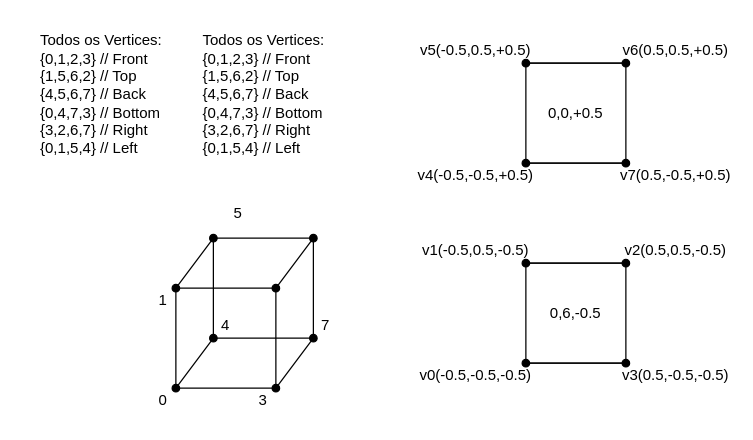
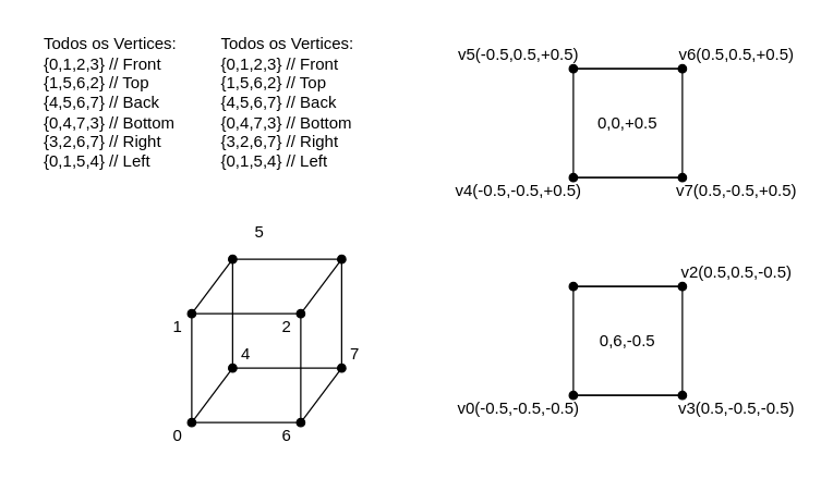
  <mxCell id="0" />
  <mxCell id="1" parent="0" />
  <mxCell id="2" value="" style="whiteSpace=wrap;html=1;aspect=fixed;fillColor=none;" parent="1" vertex="1"><mxGeometry x="170" y="190" width="80" height="80" as="geometry" /></mxCell>
  <mxCell id="3" value="" style="whiteSpace=wrap;html=1;aspect=fixed;fillColor=none;" parent="1" vertex="1"><mxGeometry x="140" y="230" width="80" height="80" as="geometry" /></mxCell>
  <mxCell id="4" value="" style="endArrow=oval;html=1;rounded=0;entryX=0;entryY=0;entryDx=0;entryDy=0;exitX=0;exitY=0;exitDx=0;exitDy=0;startArrow=oval;startFill=1;endFill=1;" parent="1" source="3" target="2" edge="1"><mxGeometry width="50" height="50" relative="1" as="geometry"><mxPoint x="160" y="290" as="sourcePoint" /><mxPoint x="210" y="240" as="targetPoint" /></mxGeometry></mxCell>
  <mxCell id="5" value="" style="endArrow=oval;html=1;rounded=0;entryX=1;entryY=0;entryDx=0;entryDy=0;exitX=1;exitY=0;exitDx=0;exitDy=0;startArrow=oval;startFill=1;endFill=1;" parent="1" source="3" target="2" edge="1"><mxGeometry width="50" height="50" relative="1" as="geometry"><mxPoint x="150" y="240" as="sourcePoint" /><mxPoint x="180" y="200" as="targetPoint" /></mxGeometry></mxCell>
  <mxCell id="6" value="" style="endArrow=oval;html=1;rounded=0;entryX=1;entryY=1;entryDx=0;entryDy=0;exitX=1;exitY=1;exitDx=0;exitDy=0;startArrow=oval;startFill=1;endFill=1;" parent="1" source="3" target="2" edge="1"><mxGeometry width="50" height="50" relative="1" as="geometry"><mxPoint x="230" y="240" as="sourcePoint" /><mxPoint x="260" y="200" as="targetPoint" /></mxGeometry></mxCell>
  <mxCell id="7" value="" style="endArrow=oval;html=1;rounded=0;entryX=1;entryY=1;entryDx=0;entryDy=0;exitX=1;exitY=1;exitDx=0;exitDy=0;startArrow=oval;startFill=1;endFill=1;" parent="1" edge="1"><mxGeometry width="50" height="50" relative="1" as="geometry"><mxPoint x="140" y="310" as="sourcePoint" /><mxPoint x="170" y="270" as="targetPoint" /></mxGeometry></mxCell>
  <mxCell id="8" value="0" style="text;html=1;strokeColor=none;fillColor=none;align=center;verticalAlign=middle;whiteSpace=wrap;rounded=0;" parent="1" vertex="1"><mxGeometry x="120" y="310" width="20" height="20" as="geometry" /></mxCell>
  <mxCell id="9" value="1" style="text;html=1;strokeColor=none;fillColor=none;align=center;verticalAlign=middle;whiteSpace=wrap;rounded=0;" parent="1" vertex="1"><mxGeometry x="120" y="230" width="20" height="20" as="geometry" /></mxCell>
  <mxCell id="10" value="4" style="text;html=1;strokeColor=none;fillColor=none;align=center;verticalAlign=middle;whiteSpace=wrap;rounded=0;" parent="1" vertex="1"><mxGeometry x="170" y="250" width="20" height="20" as="geometry" /></mxCell>
- <mxCell id="12" value="3" style="text;html=1;strokeColor=none;fillColor=none;align=center;verticalAlign=middle;whiteSpace=wrap;rounded=0;" parent="1" vertex="1"><mxGeometry x="200" y="310" width="20" height="20" as="geometry" /></mxCell>
+ <mxCell id="11" value="2" style="text;html=1;strokeColor=none;fillColor=none;align=center;verticalAlign=middle;whiteSpace=wrap;rounded=0;" parent="1" vertex="1"><mxGeometry x="200" y="230" width="20" height="20" as="geometry" /></mxCell>
+ <mxCell id="12" value="6" style="text;html=1;strokeColor=none;fillColor=none;align=center;verticalAlign=middle;whiteSpace=wrap;rounded=0;" parent="1" vertex="1"><mxGeometry x="200" y="310" width="20" height="20" as="geometry" /></mxCell>
  <mxCell id="13" value="5" style="text;html=1;strokeColor=none;fillColor=none;align=center;verticalAlign=middle;whiteSpace=wrap;rounded=0;" parent="1" vertex="1"><mxGeometry x="180" y="160" width="20" height="20" as="geometry" /></mxCell>
  <mxCell id="14" value="7" style="text;html=1;strokeColor=none;fillColor=none;align=center;verticalAlign=middle;whiteSpace=wrap;rounded=0;" parent="1" vertex="1"><mxGeometry x="250" y="250" width="20" height="20" as="geometry" /></mxCell>
  <mxCell id="15" value="" style="whiteSpace=wrap;html=1;aspect=fixed;fillColor=none;rounded=0;glass=0;" vertex="1" parent="1"><mxGeometry x="420" y="210" width="80" height="80" as="geometry" /></mxCell>
  <mxCell id="16" value="0,6,-0.5" style="text;html=1;strokeColor=none;fillColor=none;align=center;verticalAlign=middle;whiteSpace=wrap;rounded=0;" vertex="1" parent="1"><mxGeometry x="430" y="235" width="60" height="30" as="geometry" /></mxCell>
- <mxCell id="17" value="v1(-0.5,0.5,-0.5)" style="text;html=1;strokeColor=none;fillColor=none;align=center;verticalAlign=middle;whiteSpace=wrap;rounded=0;" vertex="1" parent="1"><mxGeometry x="340" y="190" width="80" height="20" as="geometry" /></mxCell>
  <mxCell id="18" value="v0(-0.5,-0.5,-0.5)" style="text;html=1;strokeColor=none;fillColor=none;align=center;verticalAlign=middle;whiteSpace=wrap;rounded=0;" vertex="1" parent="1"><mxGeometry x="340" y="290" width="80" height="20" as="geometry" /></mxCell>
  <mxCell id="19" value="v3(0.5,-0.5,-0.5)" style="text;html=1;strokeColor=none;fillColor=none;align=center;verticalAlign=middle;whiteSpace=wrap;rounded=0;" vertex="1" parent="1"><mxGeometry x="500" y="290" width="80" height="20" as="geometry" /></mxCell>
  <mxCell id="20" value="v2(0.5,0.5,-0.5)" style="text;html=1;strokeColor=none;fillColor=none;align=center;verticalAlign=middle;whiteSpace=wrap;rounded=0;" vertex="1" parent="1"><mxGeometry x="500" y="190" width="80" height="20" as="geometry" /></mxCell>
  <mxCell id="21" value="" style="endArrow=oval;html=1;rounded=0;entryX=0;entryY=0;entryDx=0;entryDy=0;exitX=1;exitY=0;exitDx=0;exitDy=0;startArrow=oval;startFill=1;endFill=1;" edge="1" parent="1" source="15" target="15"><mxGeometry width="50" height="50" relative="1" as="geometry"><mxPoint x="310" y="220" as="sourcePoint" /><mxPoint x="340" y="180" as="targetPoint" /></mxGeometry></mxCell>
  <mxCell id="22" value="" style="endArrow=oval;html=1;rounded=0;entryX=0;entryY=0;entryDx=0;entryDy=0;exitX=1;exitY=0;exitDx=0;exitDy=0;startArrow=oval;startFill=1;endFill=1;" edge="1" parent="1"><mxGeometry width="50" height="50" relative="1" as="geometry"><mxPoint x="500" y="290" as="sourcePoint" /><mxPoint x="420" y="290" as="targetPoint" /></mxGeometry></mxCell>
  <mxCell id="23" value="" style="whiteSpace=wrap;html=1;aspect=fixed;fillColor=none;rounded=0;glass=0;" vertex="1" parent="1"><mxGeometry x="420" y="50" width="80" height="80" as="geometry" /></mxCell>
  <mxCell id="24" value="0,0,+0.5" style="text;html=1;strokeColor=none;fillColor=none;align=center;verticalAlign=middle;whiteSpace=wrap;rounded=0;" vertex="1" parent="1"><mxGeometry x="430" y="75" width="60" height="30" as="geometry" /></mxCell>
  <mxCell id="25" value="v5(-0.5,0.5,+0.5)" style="text;html=1;strokeColor=none;fillColor=none;align=center;verticalAlign=middle;whiteSpace=wrap;rounded=0;" vertex="1" parent="1"><mxGeometry x="340" y="30" width="80" height="20" as="geometry" /></mxCell>
  <mxCell id="26" value="v4(-0.5,-0.5,+0.5)" style="text;html=1;strokeColor=none;fillColor=none;align=center;verticalAlign=middle;whiteSpace=wrap;rounded=0;" vertex="1" parent="1"><mxGeometry x="340" y="130" width="80" height="20" as="geometry" /></mxCell>
  <mxCell id="27" value="v7(0.5,-0.5,+0.5)" style="text;html=1;strokeColor=none;fillColor=none;align=center;verticalAlign=middle;whiteSpace=wrap;rounded=0;" vertex="1" parent="1"><mxGeometry x="500" y="130" width="80" height="20" as="geometry" /></mxCell>
  <mxCell id="28" value="v6(0.5,0.5,+0.5)" style="text;html=1;strokeColor=none;fillColor=none;align=center;verticalAlign=middle;whiteSpace=wrap;rounded=0;" vertex="1" parent="1"><mxGeometry x="500" y="30" width="80" height="20" as="geometry" /></mxCell>
  <mxCell id="29" value="" style="endArrow=oval;html=1;rounded=0;entryX=0;entryY=0;entryDx=0;entryDy=0;exitX=1;exitY=0;exitDx=0;exitDy=0;startArrow=oval;startFill=1;endFill=1;" edge="1" parent="1" source="23" target="23"><mxGeometry width="50" height="50" relative="1" as="geometry"><mxPoint x="310" y="60" as="sourcePoint" /><mxPoint x="340" y="20" as="targetPoint" /></mxGeometry></mxCell>
  <mxCell id="30" value="" style="endArrow=oval;html=1;rounded=0;entryX=0;entryY=0;entryDx=0;entryDy=0;exitX=1;exitY=0;exitDx=0;exitDy=0;startArrow=oval;startFill=1;endFill=1;" edge="1" parent="1"><mxGeometry width="50" height="50" relative="1" as="geometry"><mxPoint x="500" y="130" as="sourcePoint" /><mxPoint x="420" y="130" as="targetPoint" /></mxGeometry></mxCell>
  <mxCell id="31" value="&lt;div style=&quot;text-align: left;&quot;&gt;&lt;span style=&quot;background-color: initial;&quot;&gt;Todos os Vertices:&lt;/span&gt;&lt;/div&gt;&lt;div style=&quot;text-align: left;&quot;&gt;&lt;span style=&quot;background-color: initial;&quot;&gt;{0,1,2,3} // Front&lt;/span&gt;&lt;/div&gt;&lt;div style=&quot;text-align: left;&quot;&gt;&lt;span style=&quot;background-color: initial;&quot;&gt;{1,5,6,2} // Top&lt;/span&gt;&lt;/div&gt;&lt;div style=&quot;text-align: left;&quot;&gt;&lt;span style=&quot;background-color: initial;&quot;&gt;{4,5,6,7} // Back&lt;/span&gt;&lt;/div&gt;&lt;div style=&quot;text-align: left;&quot;&gt;&lt;span style=&quot;background-color: initial;&quot;&gt;{0,4,7,3} // Bottom&lt;/span&gt;&lt;/div&gt;&lt;div style=&quot;text-align: left;&quot;&gt;&lt;span style=&quot;background-color: initial;&quot;&gt;{3,2,6,7} // Right&lt;/span&gt;&lt;/div&gt;&lt;div style=&quot;text-align: left;&quot;&gt;&lt;span style=&quot;background-color: initial;&quot;&gt;{0,1,5,4} // Left&lt;/span&gt;&lt;/div&gt;" style="text;html=1;align=center;verticalAlign=middle;resizable=0;points=[];autosize=1;strokeColor=none;fillColor=none;" vertex="1" parent="1"><mxGeometry x="20" y="20" width="120" height="110" as="geometry" /></mxCell>
  <mxCell id="32" value="&lt;div style=&quot;text-align: left;&quot;&gt;&lt;span style=&quot;background-color: initial;&quot;&gt;Todos os Vertices:&lt;/span&gt;&lt;/div&gt;&lt;div style=&quot;text-align: left;&quot;&gt;&lt;span style=&quot;background-color: initial;&quot;&gt;{0,1,2,3} // Front&lt;/span&gt;&lt;/div&gt;&lt;div style=&quot;text-align: left;&quot;&gt;&lt;span style=&quot;background-color: initial;&quot;&gt;{1,5,6,2} // Top&lt;/span&gt;&lt;/div&gt;&lt;div style=&quot;text-align: left;&quot;&gt;&lt;span style=&quot;background-color: initial;&quot;&gt;{4,5,6,7} // Back&lt;/span&gt;&lt;/div&gt;&lt;div style=&quot;text-align: left;&quot;&gt;&lt;span style=&quot;background-color: initial;&quot;&gt;{0,4,7,3} // Bottom&lt;/span&gt;&lt;/div&gt;&lt;div style=&quot;text-align: left;&quot;&gt;&lt;span style=&quot;background-color: initial;&quot;&gt;{3,2,6,7} // Right&lt;/span&gt;&lt;/div&gt;&lt;div style=&quot;text-align: left;&quot;&gt;&lt;span style=&quot;background-color: initial;&quot;&gt;{0,1,5,4} // Left&lt;/span&gt;&lt;/div&gt;" style="text;html=1;align=center;verticalAlign=middle;resizable=0;points=[];autosize=1;strokeColor=none;fillColor=none;" vertex="1" parent="1"><mxGeometry x="150" y="20" width="120" height="110" as="geometry" /></mxCell>
